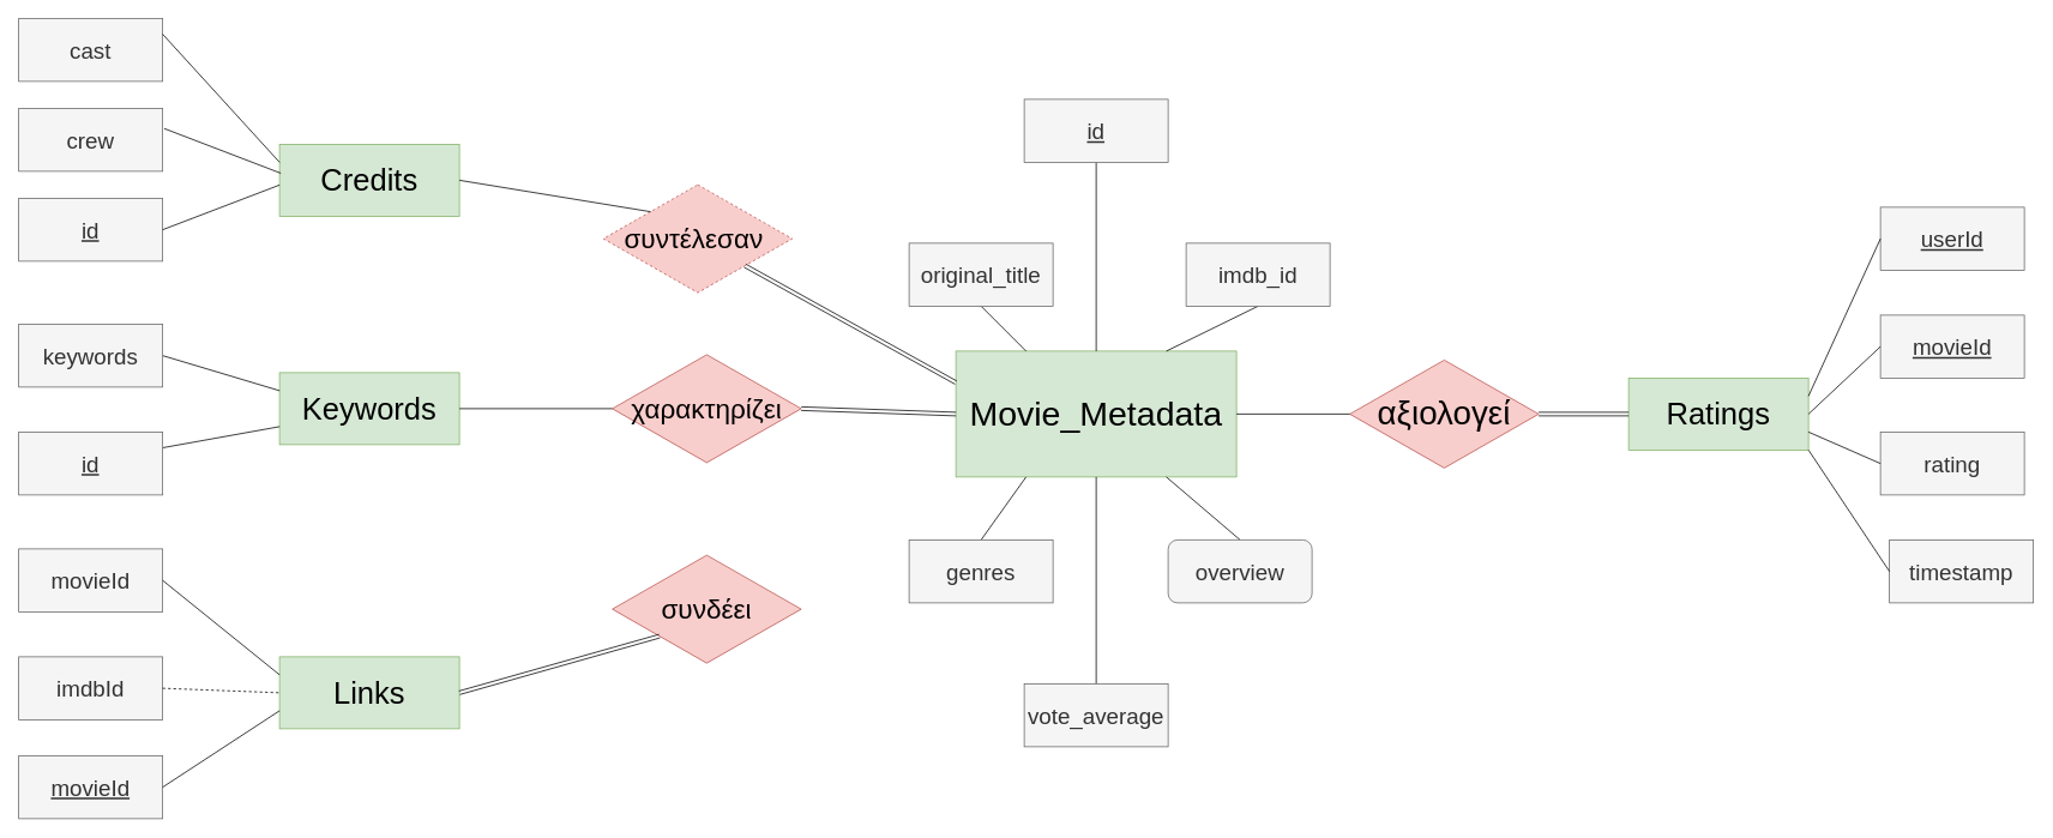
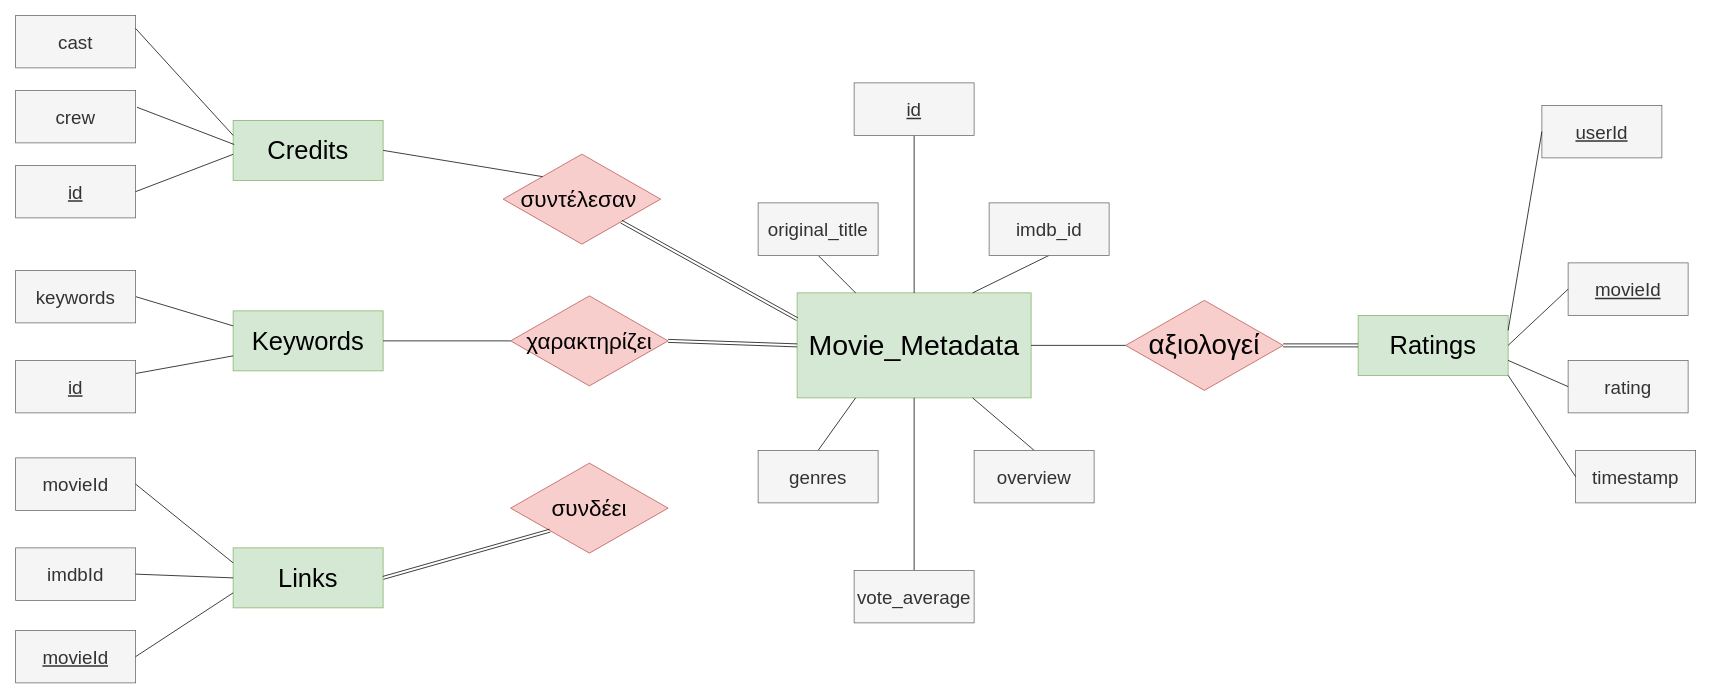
  <mxCell id="0" />
  <mxCell id="1" parent="0" />
  <mxCell id="2" value="&lt;span style=&quot;font-size: 34px&quot;&gt;Credits&lt;/span&gt;" style="rounded=0;whiteSpace=wrap;html=1;fillColor=#d5e8d4;strokeColor=#82b366;" parent="1" vertex="1"><mxGeometry x="310" y="160" width="200" height="80" as="geometry" /></mxCell>
  <mxCell id="3" value="&lt;span style=&quot;font-size: 34px&quot;&gt;Keywords&lt;/span&gt;" style="rounded=0;whiteSpace=wrap;html=1;fillColor=#d5e8d4;strokeColor=#82b366;" parent="1" vertex="1"><mxGeometry x="310" y="414" width="200" height="80" as="geometry" /></mxCell>
  <mxCell id="4" value="&lt;font style=&quot;font-size: 34px&quot;&gt;Links&lt;/font&gt;" style="rounded=0;whiteSpace=wrap;html=1;fillColor=#d5e8d4;strokeColor=#82b366;" parent="1" vertex="1"><mxGeometry x="310" y="730" width="200" height="80" as="geometry" /></mxCell>
  <mxCell id="5" value="&lt;font style=&quot;font-size: 38px&quot;&gt;Movie_Metadata&lt;/font&gt;" style="rounded=0;whiteSpace=wrap;html=1;fillColor=#d5e8d4;strokeColor=#82b366;" parent="1" vertex="1"><mxGeometry x="1062" y="390" width="312" height="140" as="geometry" /></mxCell>
  <mxCell id="6" value="&lt;font style=&quot;font-size: 34px&quot;&gt;Ratings&lt;/font&gt;" style="rounded=0;whiteSpace=wrap;html=1;fillColor=#d5e8d4;strokeColor=#82b366;" parent="1" vertex="1"><mxGeometry x="1810" y="420" width="200" height="80" as="geometry" /></mxCell>
  <mxCell id="7" value="&lt;font style=&quot;font-size: 25px&quot;&gt;cast&lt;/font&gt;" style="rounded=0;whiteSpace=wrap;html=1;fillColor=#f5f5f5;strokeColor=#666666;fontColor=#333333;" parent="1" vertex="1"><mxGeometry x="20" y="20" width="160" height="70" as="geometry" /></mxCell>
  <mxCell id="8" value="&lt;span style=&quot;font-size: 25px ; white-space: normal&quot;&gt;crew&lt;/span&gt;" style="rounded=0;whiteSpace=wrap;html=1;fillColor=#f5f5f5;strokeColor=#666666;fontColor=#333333;" parent="1" vertex="1"><mxGeometry x="20" y="120" width="160" height="70" as="geometry" /></mxCell>
  <mxCell id="9" value="&lt;span style=&quot;font-size: 25px ; white-space: normal&quot;&gt;&lt;u&gt;id&lt;/u&gt;&lt;/span&gt;" style="rounded=0;whiteSpace=wrap;html=1;fillColor=#f5f5f5;strokeColor=#666666;fontColor=#333333;" parent="1" vertex="1"><mxGeometry x="20" y="220" width="160" height="70" as="geometry" /></mxCell>
  <mxCell id="10" value="" style="endArrow=none;html=1;exitX=1;exitY=0.25;exitDx=0;exitDy=0;entryX=0;entryY=0.25;entryDx=0;entryDy=0;" parent="1" source="7" target="2" edge="1"><mxGeometry width="50" height="50" relative="1" as="geometry"><mxPoint x="310" y="270" as="sourcePoint" /><mxPoint x="310" y="180" as="targetPoint" /></mxGeometry></mxCell>
  <mxCell id="11" value="" style="endArrow=none;html=1;exitX=1.011;exitY=0.321;exitDx=0;exitDy=0;exitPerimeter=0;entryX=0.007;entryY=0.402;entryDx=0;entryDy=0;entryPerimeter=0;" parent="1" source="8" target="2" edge="1"><mxGeometry width="50" height="50" relative="1" as="geometry"><mxPoint x="270" y="230" as="sourcePoint" /><mxPoint x="320" y="180" as="targetPoint" /></mxGeometry></mxCell>
  <mxCell id="12" value="" style="endArrow=none;html=1;exitX=1;exitY=0.5;exitDx=0;exitDy=0;entryX=0;entryY=0.566;entryDx=0;entryDy=0;entryPerimeter=0;" parent="1" source="9" target="2" edge="1"><mxGeometry width="50" height="50" relative="1" as="geometry"><mxPoint x="270" y="300" as="sourcePoint" /><mxPoint x="320" y="250" as="targetPoint" /></mxGeometry></mxCell>
  <mxCell id="13" value="" style="endArrow=none;html=1;exitX=1;exitY=0.5;exitDx=0;exitDy=0;entryX=0;entryY=0.25;entryDx=0;entryDy=0;" parent="1" source="16" target="3" edge="1"><mxGeometry width="50" height="50" relative="1" as="geometry"><mxPoint x="180" y="395" as="sourcePoint" /><mxPoint x="320" y="250" as="targetPoint" /></mxGeometry></mxCell>
  <mxCell id="14" value="" style="endArrow=none;html=1;exitX=1;exitY=0.25;exitDx=0;exitDy=0;entryX=0;entryY=0.75;entryDx=0;entryDy=0;" parent="1" source="15" target="3" edge="1"><mxGeometry width="50" height="50" relative="1" as="geometry"><mxPoint x="180" y="515" as="sourcePoint" /><mxPoint x="270" y="390" as="targetPoint" /></mxGeometry></mxCell>
  <mxCell id="15" value="&lt;span style=&quot;font-size: 25px ; white-space: normal&quot;&gt;&lt;u&gt;id&lt;/u&gt;&lt;/span&gt;" style="rounded=0;whiteSpace=wrap;html=1;fillColor=#f5f5f5;strokeColor=#666666;fontColor=#333333;" parent="1" vertex="1"><mxGeometry x="20" y="480" width="160" height="70" as="geometry" /></mxCell>
  <mxCell id="16" value="&lt;span style=&quot;font-size: 25px ; white-space: normal&quot;&gt;keywords&lt;/span&gt;" style="rounded=0;whiteSpace=wrap;html=1;fillColor=#f5f5f5;strokeColor=#666666;fontColor=#333333;" parent="1" vertex="1"><mxGeometry x="20" y="360" width="160" height="70" as="geometry" /></mxCell>
  <mxCell id="17" value="&lt;span style=&quot;font-size: 25px&quot;&gt;movieId&lt;/span&gt;" style="rounded=0;whiteSpace=wrap;html=1;fillColor=#f5f5f5;strokeColor=#666666;fontColor=#333333;" parent="1" vertex="1"><mxGeometry x="20" y="610" width="160" height="70" as="geometry" /></mxCell>
  <mxCell id="18" value="&lt;span style=&quot;font-size: 25px&quot;&gt;imdbId&lt;/span&gt;" style="rounded=0;whiteSpace=wrap;html=1;fillColor=#f5f5f5;strokeColor=#666666;fontColor=#333333;" parent="1" vertex="1"><mxGeometry x="20" y="730" width="160" height="70" as="geometry" /></mxCell>
  <mxCell id="19" value="&lt;span style=&quot;font-size: 25px ; white-space: normal&quot;&gt;&lt;u&gt;movieId&lt;/u&gt;&lt;/span&gt;" style="rounded=0;whiteSpace=wrap;html=1;fillColor=#f5f5f5;strokeColor=#666666;fontColor=#333333;" parent="1" vertex="1"><mxGeometry x="20" y="840" width="160" height="70" as="geometry" /></mxCell>
  <mxCell id="20" value="" style="endArrow=none;html=1;exitX=1;exitY=0.5;exitDx=0;exitDy=0;entryX=0;entryY=0.25;entryDx=0;entryDy=0;" parent="1" source="17" target="4" edge="1"><mxGeometry width="50" height="50" relative="1" as="geometry"><mxPoint x="730" y="520" as="sourcePoint" /><mxPoint x="780" y="470" as="targetPoint" /></mxGeometry></mxCell>
- <mxCell id="21" value="" style="endArrow=none;html=1;exitX=1;exitY=0.5;exitDx=0;exitDy=0;entryX=0;entryY=0.5;entryDx=0;entryDy=0;dashed=1;" parent="1" source="18" target="4" edge="1"><mxGeometry width="50" height="50" relative="1" as="geometry"><mxPoint x="730" y="520" as="sourcePoint" /><mxPoint x="780" y="470" as="targetPoint" /></mxGeometry></mxCell>
+ <mxCell id="21" value="" style="endArrow=none;html=1;exitX=1;exitY=0.5;exitDx=0;exitDy=0;entryX=0;entryY=0.5;entryDx=0;entryDy=0;" parent="1" source="18" target="4" edge="1"><mxGeometry width="50" height="50" relative="1" as="geometry"><mxPoint x="730" y="520" as="sourcePoint" /><mxPoint x="780" y="470" as="targetPoint" /></mxGeometry></mxCell>
  <mxCell id="22" value="" style="endArrow=none;html=1;exitX=1;exitY=0.5;exitDx=0;exitDy=0;entryX=0;entryY=0.75;entryDx=0;entryDy=0;" parent="1" source="19" target="4" edge="1"><mxGeometry width="50" height="50" relative="1" as="geometry"><mxPoint x="730" y="520" as="sourcePoint" /><mxPoint x="300" y="790" as="targetPoint" /></mxGeometry></mxCell>
- <mxCell id="23" value="&lt;font style=&quot;font-size: 25px&quot;&gt;&lt;u&gt;userId&lt;/u&gt;&lt;/font&gt;" style="rounded=0;whiteSpace=wrap;html=1;fillColor=#f5f5f5;strokeColor=#666666;fontColor=#333333;" parent="1" vertex="1"><mxGeometry x="2090" y="230" width="160" height="70" as="geometry" /></mxCell>
+ <mxCell id="23" value="&lt;font style=&quot;font-size: 25px&quot;&gt;&lt;u&gt;userId&lt;/u&gt;&lt;/font&gt;" style="rounded=0;whiteSpace=wrap;html=1;fillColor=#f5f5f5;strokeColor=#666666;fontColor=#333333;" parent="1" vertex="1"><mxGeometry x="2055" y="140" width="160" height="70" as="geometry" /></mxCell>
  <mxCell id="24" value="&lt;font style=&quot;font-size: 25px&quot;&gt;&lt;u&gt;movieId&lt;/u&gt;&lt;/font&gt;" style="rounded=0;whiteSpace=wrap;html=1;fillColor=#f5f5f5;strokeColor=#666666;fontColor=#333333;" parent="1" vertex="1"><mxGeometry x="2090" y="350" width="160" height="70" as="geometry" /></mxCell>
  <mxCell id="25" value="&lt;font style=&quot;font-size: 25px&quot;&gt;rating&lt;/font&gt;" style="rounded=0;whiteSpace=wrap;html=1;fillColor=#f5f5f5;strokeColor=#666666;fontColor=#333333;" parent="1" vertex="1"><mxGeometry x="2090" y="480" width="160" height="70" as="geometry" /></mxCell>
  <mxCell id="26" value="&lt;font style=&quot;font-size: 25px&quot;&gt;timestamp&lt;/font&gt;" style="rounded=0;whiteSpace=wrap;html=1;fillColor=#f5f5f5;strokeColor=#666666;fontColor=#333333;" parent="1" vertex="1"><mxGeometry x="2100" y="600" width="160" height="70" as="geometry" /></mxCell>
  <mxCell id="27" value="" style="endArrow=none;html=1;entryX=0;entryY=0.5;entryDx=0;entryDy=0;exitX=1;exitY=0.25;exitDx=0;exitDy=0;" parent="1" source="6" target="23" edge="1"><mxGeometry width="50" height="50" relative="1" as="geometry"><mxPoint x="2000" y="390" as="sourcePoint" /><mxPoint x="2040" y="265" as="targetPoint" /></mxGeometry></mxCell>
  <mxCell id="28" value="" style="endArrow=none;html=1;exitX=1;exitY=0.5;exitDx=0;exitDy=0;entryX=0;entryY=0.5;entryDx=0;entryDy=0;" parent="1" source="6" target="24" edge="1"><mxGeometry width="50" height="50" relative="1" as="geometry"><mxPoint x="2020" y="440" as="sourcePoint" /><mxPoint x="2070" y="370" as="targetPoint" /></mxGeometry></mxCell>
  <mxCell id="29" value="" style="endArrow=none;html=1;entryX=0;entryY=0.5;entryDx=0;entryDy=0;exitX=1;exitY=0.75;exitDx=0;exitDy=0;" parent="1" source="6" edge="1" target="25"><mxGeometry width="50" height="50" relative="1" as="geometry"><mxPoint x="2040" y="460" as="sourcePoint" /><mxPoint x="2070" y="520" as="targetPoint" /></mxGeometry></mxCell>
  <mxCell id="30" value="" style="endArrow=none;html=1;exitX=0;exitY=0.5;exitDx=0;exitDy=0;entryX=1;entryY=1;entryDx=0;entryDy=0;" parent="1" source="26" target="6" edge="1"><mxGeometry width="50" height="50" relative="1" as="geometry"><mxPoint x="2030" y="660" as="sourcePoint" /><mxPoint x="2010" y="520" as="targetPoint" /></mxGeometry></mxCell>
  <mxCell id="31" value="" style="endArrow=none;html=1;exitX=0.25;exitY=0;exitDx=0;exitDy=0;entryX=0.5;entryY=1;entryDx=0;entryDy=0;" parent="1" source="5" target="37" edge="1"><mxGeometry width="50" height="50" relative="1" as="geometry"><mxPoint x="1110" y="430" as="sourcePoint" /><mxPoint x="1070" y="240" as="targetPoint" /></mxGeometry></mxCell>
  <mxCell id="32" value="" style="endArrow=none;html=1;exitX=0.5;exitY=0;exitDx=0;exitDy=0;entryX=0.5;entryY=1;entryDx=0;entryDy=0;" parent="1" source="5" target="38" edge="1"><mxGeometry width="50" height="50" relative="1" as="geometry"><mxPoint x="1110" y="430" as="sourcePoint" /><mxPoint x="1220" y="310" as="targetPoint" /></mxGeometry></mxCell>
  <mxCell id="33" value="" style="endArrow=none;html=1;exitX=0.75;exitY=0;exitDx=0;exitDy=0;entryX=0.5;entryY=1;entryDx=0;entryDy=0;" parent="1" source="5" target="39" edge="1"><mxGeometry width="50" height="50" relative="1" as="geometry"><mxPoint x="1110" y="430" as="sourcePoint" /><mxPoint x="1460" y="190" as="targetPoint" /></mxGeometry></mxCell>
  <mxCell id="34" value="" style="endArrow=none;html=1;exitX=0.5;exitY=0;exitDx=0;exitDy=0;" parent="1" source="40" target="5" edge="1"><mxGeometry width="50" height="50" relative="1" as="geometry"><mxPoint x="1219.41" y="720" as="sourcePoint" /><mxPoint x="1219" y="540" as="targetPoint" /></mxGeometry></mxCell>
  <mxCell id="35" value="" style="endArrow=none;html=1;exitX=0.5;exitY=0;exitDx=0;exitDy=0;entryX=0.75;entryY=1;entryDx=0;entryDy=0;" parent="1" source="41" target="5" edge="1"><mxGeometry width="50" height="50" relative="1" as="geometry"><mxPoint x="1368" y="700" as="sourcePoint" /><mxPoint x="1280" y="530" as="targetPoint" /></mxGeometry></mxCell>
  <mxCell id="36" value="" style="endArrow=none;html=1;exitX=0.5;exitY=0;exitDx=0;exitDy=0;entryX=0.25;entryY=1;entryDx=0;entryDy=0;" parent="1" source="42" target="5" edge="1"><mxGeometry width="50" height="50" relative="1" as="geometry"><mxPoint x="1040" y="690" as="sourcePoint" /><mxPoint x="1150" y="540" as="targetPoint" /></mxGeometry></mxCell>
  <mxCell id="37" value="&lt;font style=&quot;font-size: 25px&quot;&gt;original_title&lt;/font&gt;" style="rounded=0;whiteSpace=wrap;html=1;fillColor=#f5f5f5;strokeColor=#666666;fontColor=#333333;" parent="1" vertex="1"><mxGeometry x="1010" y="270" width="160" height="70" as="geometry" /></mxCell>
  <mxCell id="38" value="&lt;font style=&quot;font-size: 25px&quot;&gt;&lt;u&gt;id&lt;/u&gt;&lt;/font&gt;" style="rounded=0;whiteSpace=wrap;html=1;fillColor=#f5f5f5;strokeColor=#666666;fontColor=#333333;" parent="1" vertex="1"><mxGeometry x="1138" y="110" width="160" height="70" as="geometry" /></mxCell>
  <mxCell id="39" value="&lt;font style=&quot;font-size: 25px&quot;&gt;imdb_id&lt;/font&gt;" style="rounded=0;whiteSpace=wrap;html=1;fillColor=#f5f5f5;strokeColor=#666666;fontColor=#333333;" parent="1" vertex="1"><mxGeometry x="1318" y="270" width="160" height="70" as="geometry" /></mxCell>
  <mxCell id="40" value="&lt;span style=&quot;font-size: 25px&quot;&gt;vote_average&lt;/span&gt;" style="rounded=0;whiteSpace=wrap;html=1;fillColor=#f5f5f5;strokeColor=#666666;fontColor=#333333;" parent="1" vertex="1"><mxGeometry x="1138" y="760" width="160" height="70" as="geometry" /></mxCell>
- <mxCell id="41" value="&lt;span style=&quot;font-size: 25px&quot;&gt;overview&lt;/span&gt;" style="whiteSpace=wrap;html=1;fillColor=#f5f5f5;strokeColor=#666666;fontColor=#333333;rounded=1;" parent="1" vertex="1"><mxGeometry x="1298" y="600" width="160" height="70" as="geometry" /></mxCell>
+ <mxCell id="41" value="&lt;span style=&quot;font-size: 25px&quot;&gt;overview&lt;/span&gt;" style="rounded=0;whiteSpace=wrap;html=1;fillColor=#f5f5f5;strokeColor=#666666;fontColor=#333333;" parent="1" vertex="1"><mxGeometry x="1298" y="600" width="160" height="70" as="geometry" /></mxCell>
  <mxCell id="42" value="&lt;span style=&quot;font-size: 25px&quot;&gt;genres&lt;/span&gt;" style="rounded=0;whiteSpace=wrap;html=1;fillColor=#f5f5f5;strokeColor=#666666;fontColor=#333333;" parent="1" vertex="1"><mxGeometry x="1010" y="600" width="160" height="70" as="geometry" /></mxCell>
  <mxCell id="43" value="&lt;span style=&quot;font-size: 37px&quot;&gt;αξιολογεί&lt;br&gt;&lt;/span&gt;" style="rhombus;whiteSpace=wrap;html=1;fillColor=#f8cecc;strokeColor=#b85450;" vertex="1" parent="1"><mxGeometry x="1500" y="400" width="210" height="120" as="geometry" /></mxCell>
  <mxCell id="44" value="&lt;font style=&quot;font-size: 30px&quot;&gt;χαρακτηρίζει&lt;/font&gt;" style="rhombus;whiteSpace=wrap;html=1;fillColor=#f8cecc;strokeColor=#b85450;" vertex="1" parent="1"><mxGeometry x="680" y="394" width="210" height="120" as="geometry" /></mxCell>
- <mxCell id="45" value="&lt;span style=&quot;font-size: 30px&quot;&gt;συντέλεσαν&amp;nbsp;&lt;/span&gt;" style="rhombus;whiteSpace=wrap;html=1;fillColor=#f8cecc;strokeColor=#b85450;dashed=1;" vertex="1" parent="1"><mxGeometry x="670" y="205" width="210" height="120" as="geometry" /></mxCell>
+ <mxCell id="45" value="&lt;span style=&quot;font-size: 30px&quot;&gt;συντέλεσαν&amp;nbsp;&lt;/span&gt;" style="rhombus;whiteSpace=wrap;html=1;fillColor=#f8cecc;strokeColor=#b85450;" vertex="1" parent="1"><mxGeometry x="670" y="205" width="210" height="120" as="geometry" /></mxCell>
  <mxCell id="46" value="&lt;span style=&quot;font-size: 30px&quot;&gt;συνδέει&lt;/span&gt;" style="rhombus;whiteSpace=wrap;html=1;fillColor=#f8cecc;strokeColor=#b85450;" vertex="1" parent="1"><mxGeometry x="680" y="617" width="210" height="120" as="geometry" /></mxCell>
  <mxCell id="47" value="" style="shape=link;html=1;exitX=0;exitY=0.5;exitDx=0;exitDy=0;entryX=1;entryY=0.5;entryDx=0;entryDy=0;" edge="1" parent="1" source="6" target="43"><mxGeometry width="50" height="50" relative="1" as="geometry"><mxPoint x="1090" y="440" as="sourcePoint" /><mxPoint x="1140" y="390" as="targetPoint" /></mxGeometry></mxCell>
  <mxCell id="48" value="" style="endArrow=none;html=1;exitX=0;exitY=0.5;exitDx=0;exitDy=0;entryX=1;entryY=0.5;entryDx=0;entryDy=0;" edge="1" parent="1" source="43" target="5"><mxGeometry width="50" height="50" relative="1" as="geometry"><mxPoint x="1090" y="440" as="sourcePoint" /><mxPoint x="1140" y="390" as="targetPoint" /></mxGeometry></mxCell>
  <mxCell id="49" value="" style="endArrow=none;html=1;exitX=1;exitY=0.5;exitDx=0;exitDy=0;entryX=0;entryY=0;entryDx=0;entryDy=0;" edge="1" parent="1" source="2" target="45"><mxGeometry width="50" height="50" relative="1" as="geometry"><mxPoint x="640" y="440" as="sourcePoint" /><mxPoint x="690" y="390" as="targetPoint" /></mxGeometry></mxCell>
  <mxCell id="50" value="" style="shape=link;html=1;exitX=1;exitY=1;exitDx=0;exitDy=0;entryX=0;entryY=0.25;entryDx=0;entryDy=0;" edge="1" parent="1" source="45" target="5"><mxGeometry width="50" height="50" relative="1" as="geometry"><mxPoint x="1030" y="440" as="sourcePoint" /><mxPoint x="1080" y="390" as="targetPoint" /></mxGeometry></mxCell>
  <mxCell id="51" value="" style="shape=link;html=1;exitX=1;exitY=0.5;exitDx=0;exitDy=0;entryX=0;entryY=1;entryDx=0;entryDy=0;" edge="1" parent="1" source="4" target="46"><mxGeometry width="50" height="50" relative="1" as="geometry"><mxPoint x="740" y="440" as="sourcePoint" /><mxPoint x="790" y="390" as="targetPoint" /></mxGeometry></mxCell>
  <mxCell id="52" value="" style="shape=link;html=1;entryX=0;entryY=0.5;entryDx=0;entryDy=0;exitX=1;exitY=0.5;exitDx=0;exitDy=0;" edge="1" parent="1" source="44" target="5"><mxGeometry width="50" height="50" relative="1" as="geometry"><mxPoint x="880" y="440" as="sourcePoint" /><mxPoint x="930" y="390" as="targetPoint" /></mxGeometry></mxCell>
  <mxCell id="53" value="" style="endArrow=none;html=1;entryX=1;entryY=0.5;entryDx=0;entryDy=0;exitX=0;exitY=0.5;exitDx=0;exitDy=0;" edge="1" parent="1" source="44" target="3"><mxGeometry width="50" height="50" relative="1" as="geometry"><mxPoint x="880" y="440" as="sourcePoint" /><mxPoint x="930" y="390" as="targetPoint" /></mxGeometry></mxCell>
